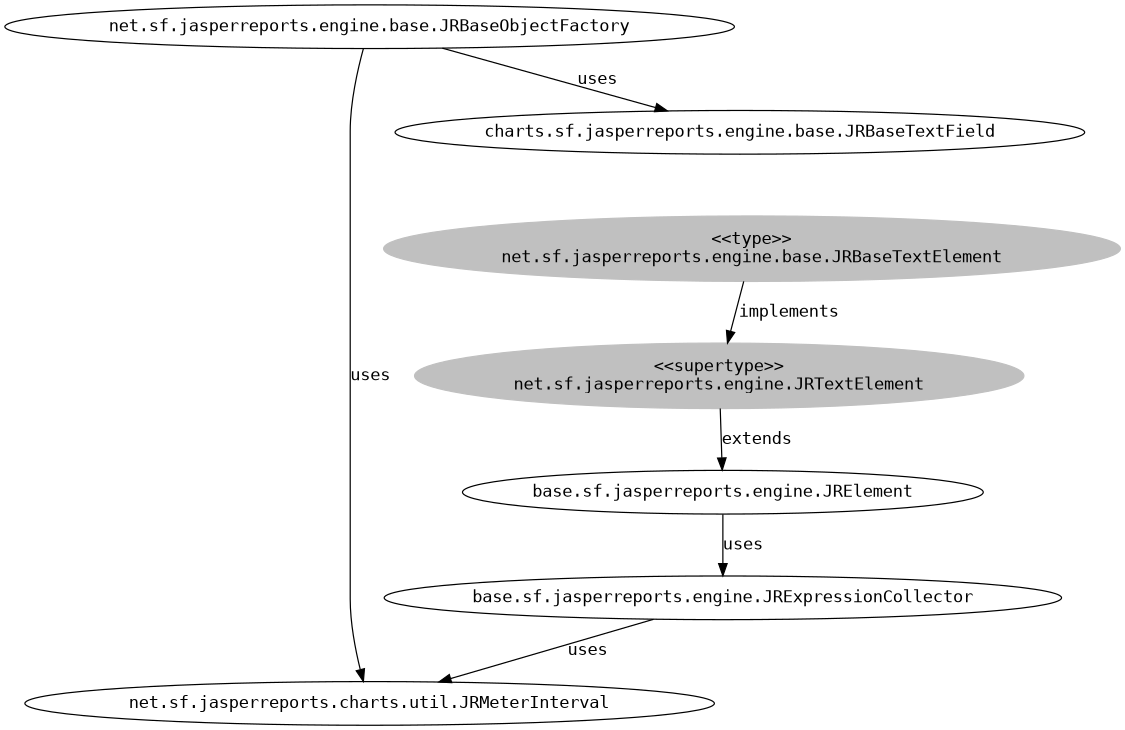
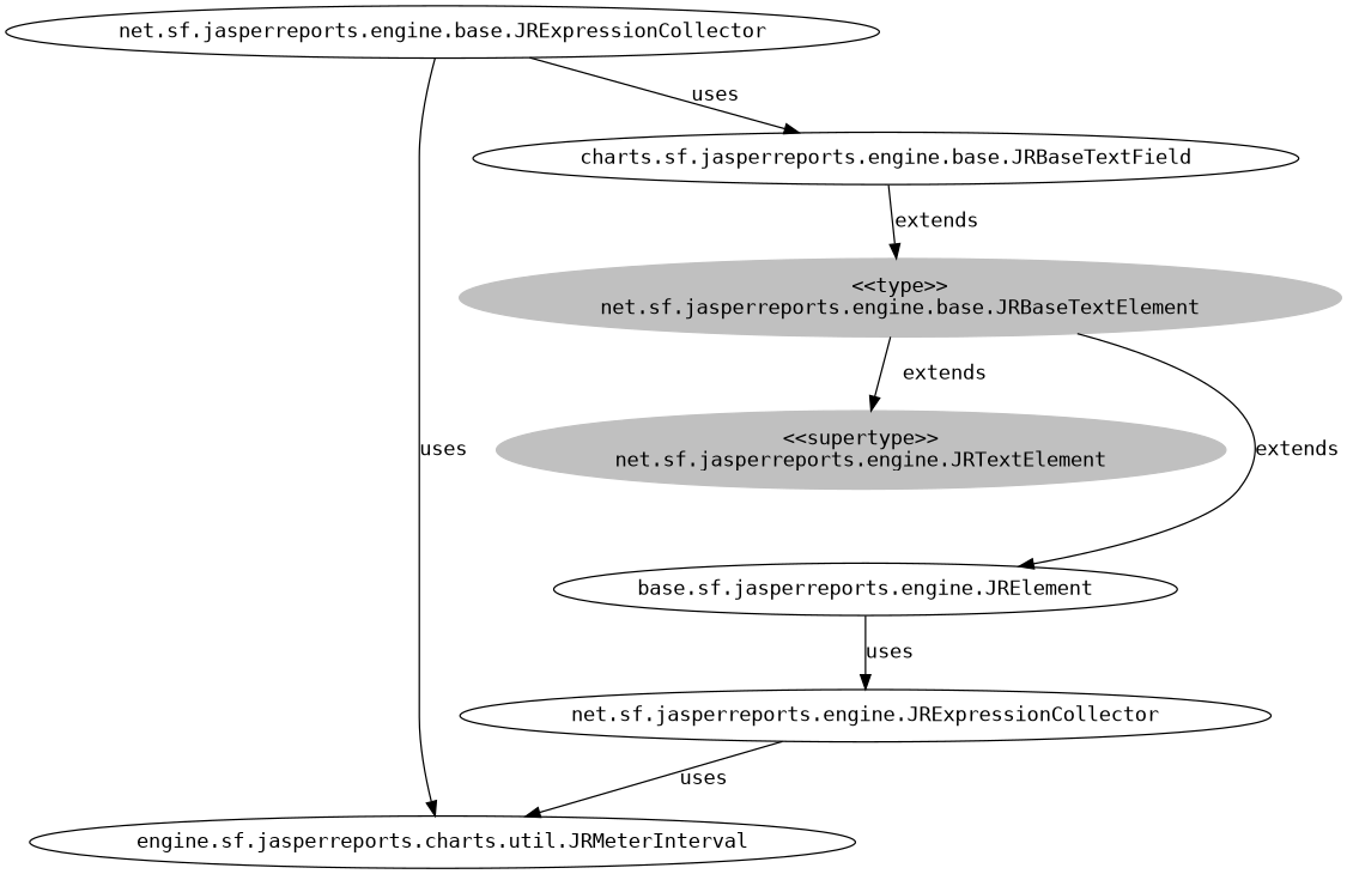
  digraph {
    fontname="DejaVu Sans Mono"
    node [fontname="DejaVu Sans Mono"]
    edge [fontname="DejaVu Sans Mono"]
    n1 [color=grey label="<<type>>\nnet.sf.jasperreports.engine.base.JRBaseTextElement" style=filled]
    n2 [color=grey label="<<supertype>>\nnet.sf.jasperreports.engine.JRTextElement" style=filled]
    n3 [label="base.sf.jasperreports.engine.JRElement"]
-   n4 [label="base.sf.jasperreports.engine.JRExpressionCollector"]
-   n5 [label="net.sf.jasperreports.charts.util.JRMeterInterval"]
-   n6 [label="net.sf.jasperreports.engine.base.JRBaseObjectFactory"]
+   n4 [label="net.sf.jasperreports.engine.JRExpressionCollector"]
+   n5 [label="engine.sf.jasperreports.charts.util.JRMeterInterval"]
+   n6 [label="net.sf.jasperreports.engine.base.JRExpressionCollector"]
    n7 [label="charts.sf.jasperreports.engine.base.JRBaseTextField"]
-   n1 -> n2 [label=implements]
-   n2 -> n3 [label=extends]
+   n1 -> n2 [label=extends]
+   n1 -> n3 [label=extends]
    n3 -> n4 [label=uses]
    n4 -> n5 [label=uses]
    n6 -> n5 [label=uses]
    n6 -> n7 [label=uses]
+   n7 -> n1 [label=extends]
  }
